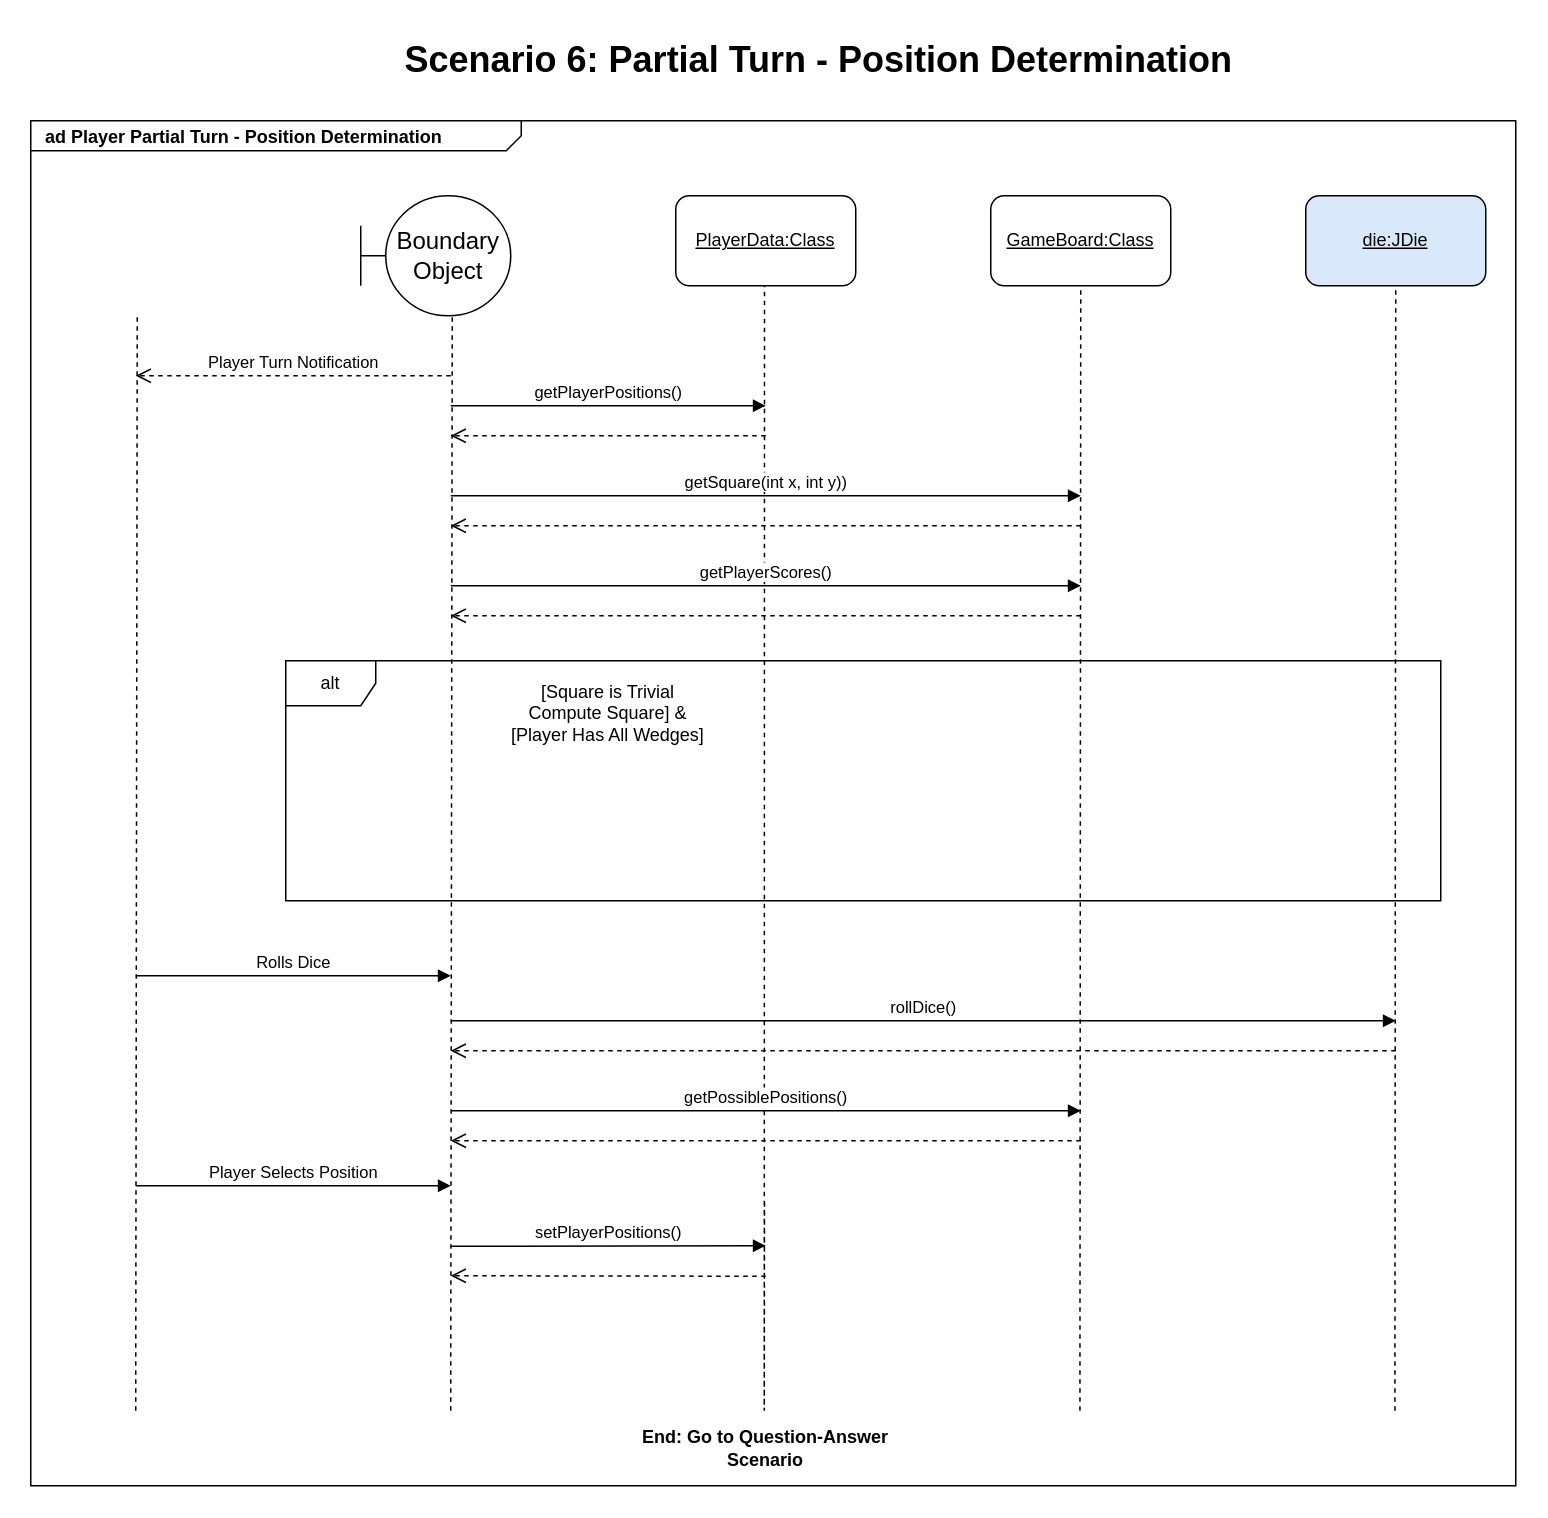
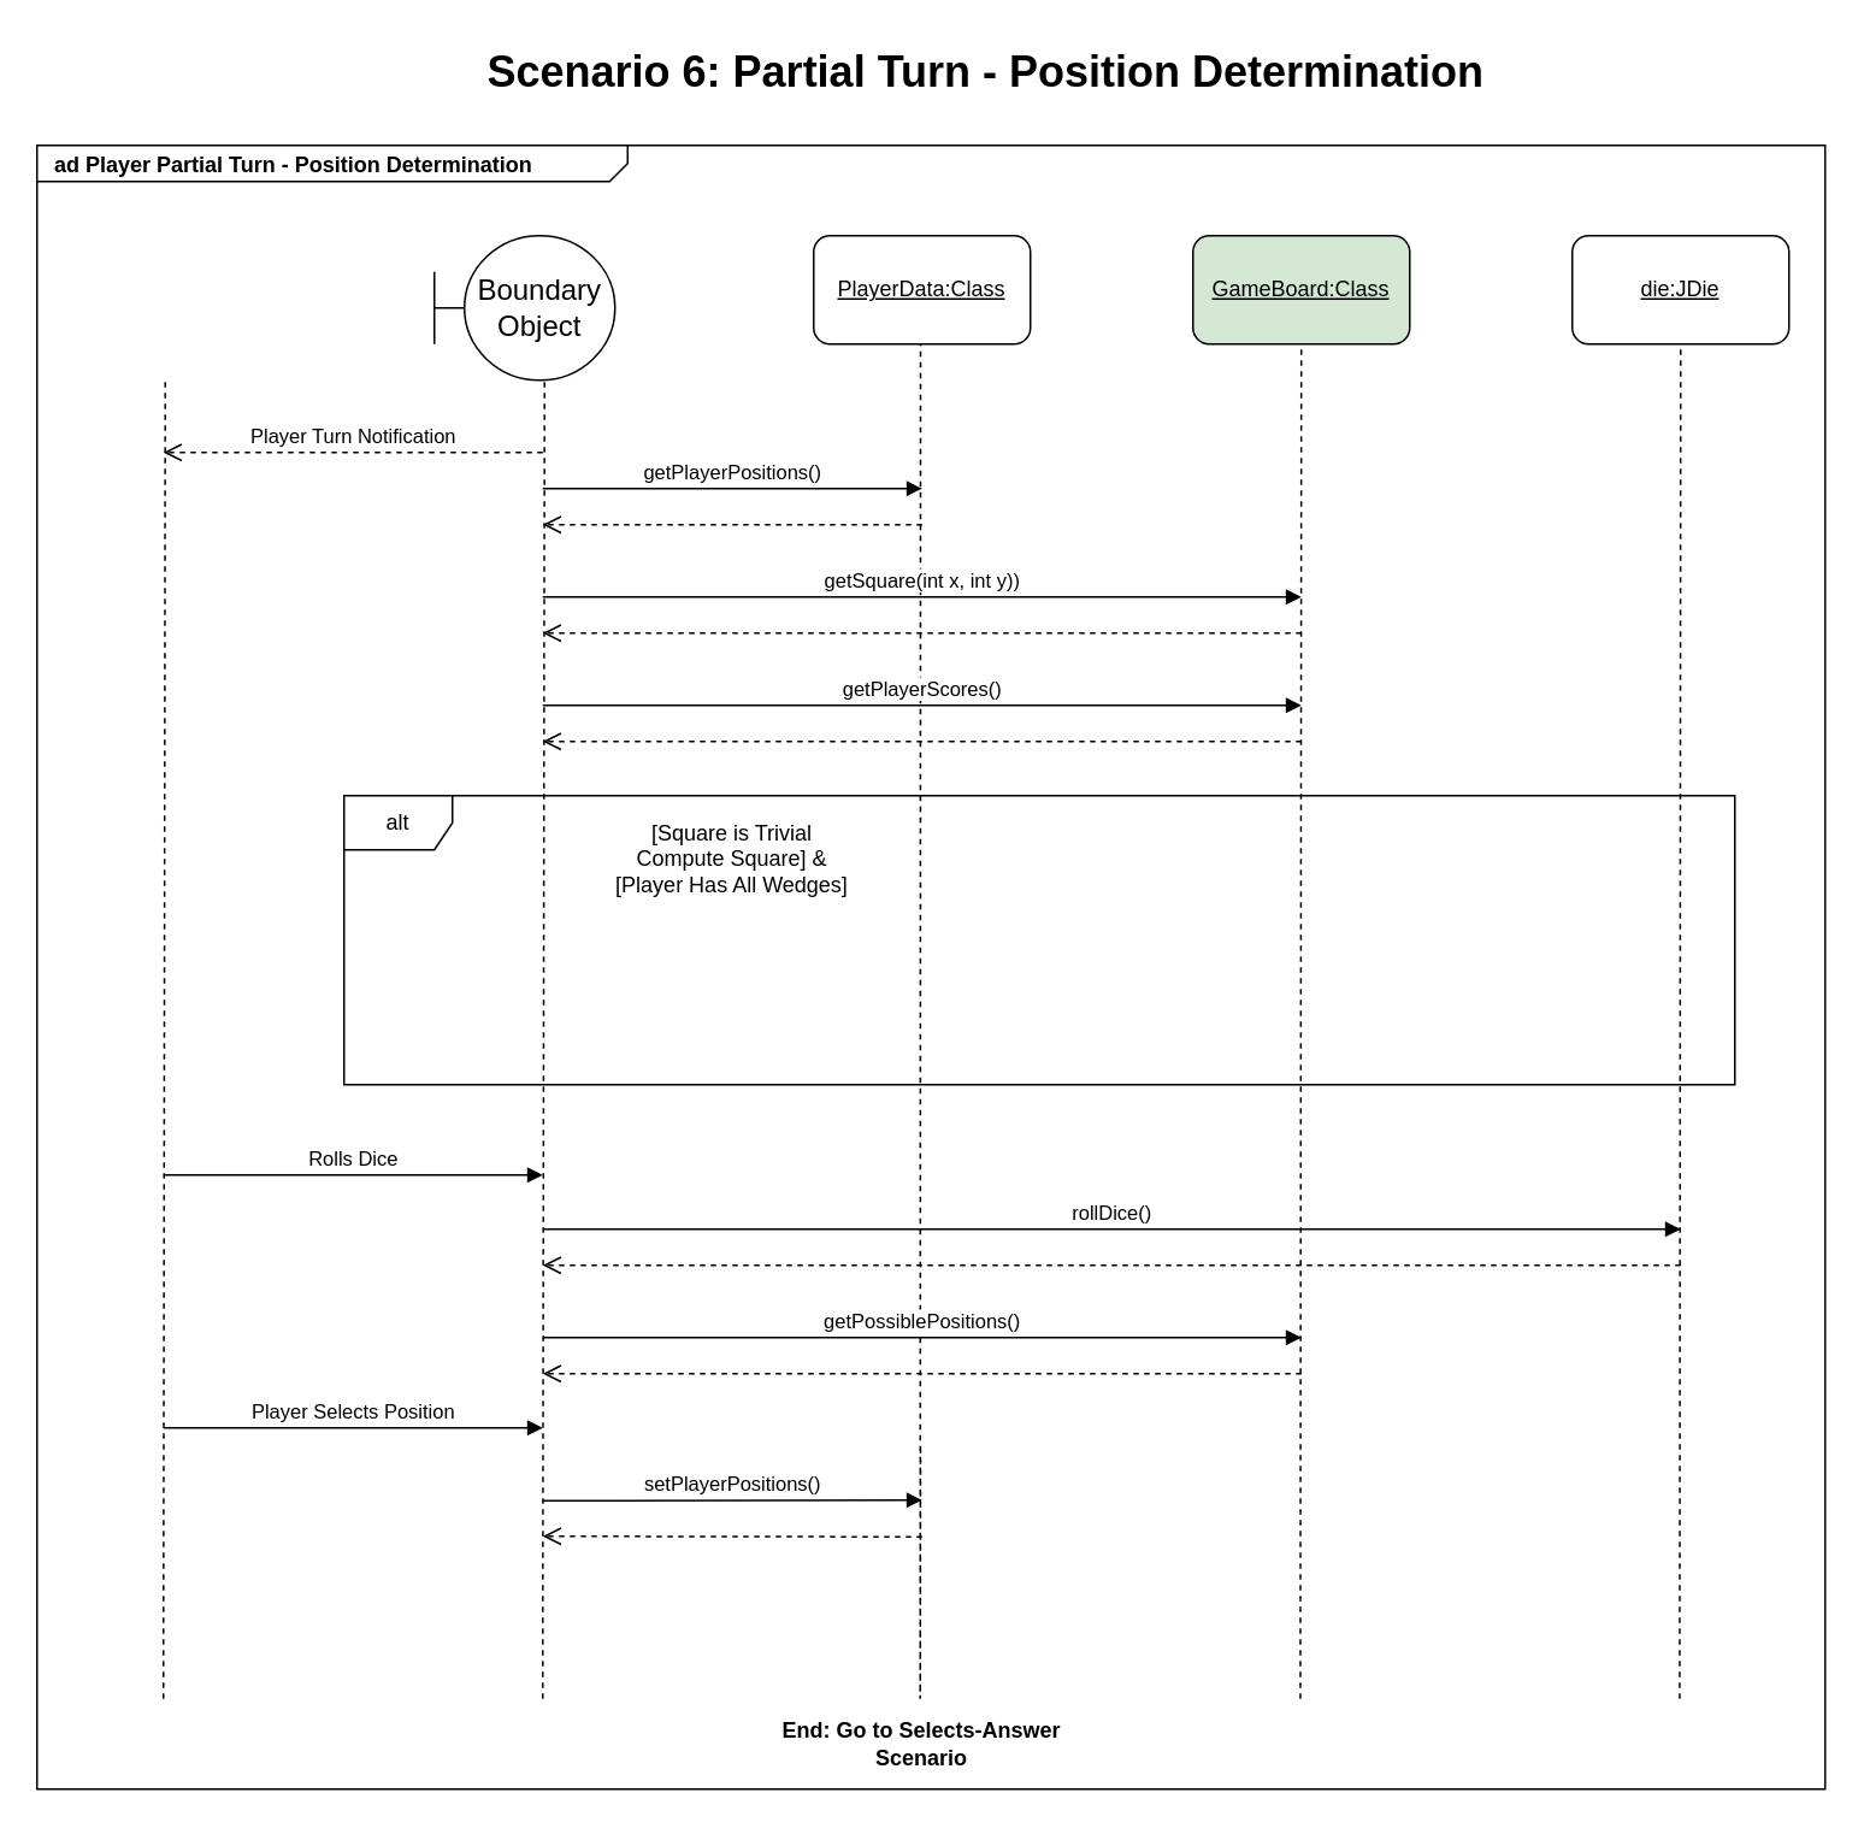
  <mxCell id="0" style=";html=1;" />
  <mxCell id="1" style=";html=1;" parent="0" />
  <mxCell id="2" value="&lt;p style=&quot;margin: 0px ; margin-top: 4px ; margin-left: 10px ; text-align: left&quot;&gt;&lt;b&gt;ad Player Partial Turn - Position Determination&lt;/b&gt;&lt;/p&gt;" style="html=1;strokeWidth=1;shape=mxgraph.sysml.package;html=1;overflow=fill;whiteSpace=wrap;fillColor=none;gradientColor=none;fontSize=12;align=center;labelX=327.64;" parent="1" vertex="1"><mxGeometry x="20" y="80" width="990" height="910" as="geometry" /></mxCell>
  <mxCell id="3" value="Boundary Object" style="shape=umlBoundary;whiteSpace=wrap;html=1;fontSize=16;" parent="1" vertex="1"><mxGeometry x="240" y="130" width="100" height="80" as="geometry" /></mxCell>
  <mxCell id="4" value="&lt;u&gt;PlayerData:Class&lt;/u&gt;" style="rounded=1;whiteSpace=wrap;html=1;" parent="1" vertex="1"><mxGeometry x="450" y="130" width="120" height="60" as="geometry" /></mxCell>
- <mxCell id="5" value="&lt;u&gt;die:JDie&lt;/u&gt;" style="rounded=1;whiteSpace=wrap;html=1;fillColor=#dae8fc;" parent="1" vertex="1"><mxGeometry x="870" y="130" width="120" height="60" as="geometry" /></mxCell>
- <mxCell id="6" value="&lt;u&gt;GameBoard:Class&lt;/u&gt;" style="rounded=1;whiteSpace=wrap;html=1;" parent="1" vertex="1"><mxGeometry x="660" y="130" width="120" height="60" as="geometry" /></mxCell>
+ <mxCell id="5" value="&lt;u&gt;die:JDie&lt;/u&gt;" style="rounded=1;whiteSpace=wrap;html=1;" parent="1" vertex="1"><mxGeometry x="870" y="130" width="120" height="60" as="geometry" /></mxCell>
+ <mxCell id="6" value="&lt;u&gt;GameBoard:Class&lt;/u&gt;" style="rounded=1;whiteSpace=wrap;html=1;fillColor=#d5e8d4;" parent="1" vertex="1"><mxGeometry x="660" y="130" width="120" height="60" as="geometry" /></mxCell>
  <mxCell id="7" value="Scenario 6: Partial Turn - Position Determination" style="text;strokeColor=none;fillColor=none;html=1;fontSize=24;fontStyle=1;verticalAlign=middle;align=center;" parent="1" vertex="1"><mxGeometry x="260" y="20" width="570" height="40" as="geometry" /></mxCell>
  <mxCell id="8" value="" style="endArrow=none;dashed=1;html=1;rounded=0;movable=1;resizable=1;rotatable=1;deletable=1;editable=1;locked=0;connectable=1;exitX=0.05;exitY=0.544;exitDx=0;exitDy=0;exitPerimeter=0;" parent="1" edge="1"><mxGeometry width="50" height="50" relative="1" as="geometry"><mxPoint x="509.17" y="801" as="sourcePoint" /><mxPoint x="509.17" y="190" as="targetPoint" /><Array as="points"><mxPoint x="509" y="940" /></Array></mxGeometry></mxCell>
  <mxCell id="9" value="Player Turn Notification" style="html=1;verticalAlign=bottom;endArrow=open;dashed=1;endSize=8;edgeStyle=elbowEdgeStyle;elbow=vertical;curved=0;rounded=0;" parent="1" edge="1"><mxGeometry relative="1" as="geometry"><mxPoint x="300" y="250" as="sourcePoint" /><mxPoint x="90" y="250" as="targetPoint" /></mxGeometry></mxCell>
  <mxCell id="10" value="getPlayerPositions()" style="html=1;verticalAlign=bottom;endArrow=block;edgeStyle=elbowEdgeStyle;elbow=vertical;curved=0;rounded=0;" parent="1" edge="1"><mxGeometry width="80" relative="1" as="geometry"><mxPoint x="300" y="270" as="sourcePoint" /><mxPoint x="510" y="270" as="targetPoint" /><mxPoint as="offset" /></mxGeometry></mxCell>
  <mxCell id="11" value="" style="html=1;verticalAlign=bottom;endArrow=open;dashed=1;endSize=8;edgeStyle=elbowEdgeStyle;elbow=vertical;curved=0;rounded=0;" parent="1" edge="1"><mxGeometry relative="1" as="geometry"><mxPoint x="510" y="290" as="sourcePoint" /><mxPoint x="300" y="290" as="targetPoint" /><Array as="points" /></mxGeometry></mxCell>
  <mxCell id="12" value="getPlayerScores()" style="html=1;verticalAlign=bottom;endArrow=block;edgeStyle=elbowEdgeStyle;elbow=vertical;curved=0;rounded=0;" parent="1" edge="1"><mxGeometry width="80" relative="1" as="geometry"><mxPoint x="300" y="390" as="sourcePoint" /><mxPoint x="720" y="390" as="targetPoint" /></mxGeometry></mxCell>
  <mxCell id="13" value="" style="html=1;verticalAlign=bottom;endArrow=open;dashed=1;endSize=8;edgeStyle=elbowEdgeStyle;elbow=vertical;curved=0;rounded=0;" parent="1" edge="1"><mxGeometry relative="1" as="geometry"><mxPoint x="720" y="410" as="sourcePoint" /><mxPoint x="300" y="410" as="targetPoint" /><Array as="points" /></mxGeometry></mxCell>
  <mxCell id="14" value="getSquare(int x, int y))" style="html=1;verticalAlign=bottom;endArrow=block;edgeStyle=elbowEdgeStyle;elbow=vertical;curved=0;rounded=0;" parent="1" edge="1"><mxGeometry width="80" relative="1" as="geometry"><mxPoint x="300" y="330" as="sourcePoint" /><mxPoint x="720" y="330" as="targetPoint" /></mxGeometry></mxCell>
  <mxCell id="15" value="" style="html=1;verticalAlign=bottom;endArrow=open;dashed=1;endSize=8;edgeStyle=elbowEdgeStyle;elbow=vertical;curved=0;rounded=0;" parent="1" edge="1"><mxGeometry relative="1" as="geometry"><mxPoint x="720" y="350" as="sourcePoint" /><mxPoint x="300" y="350" as="targetPoint" /><Array as="points" /></mxGeometry></mxCell>
  <mxCell id="16" value="alt" style="shape=umlFrame;whiteSpace=wrap;html=1;pointerEvents=0;" parent="1" vertex="1"><mxGeometry x="190" y="440" width="770" height="160" as="geometry" /></mxCell>
  <mxCell id="17" value="[Square is Trivial Compute Square] &amp;amp; [Player Has All Wedges]" style="text;html=1;strokeColor=none;fillColor=none;align=center;verticalAlign=middle;whiteSpace=wrap;rounded=0;" parent="1" vertex="1"><mxGeometry x="335" y="460" width="140" height="30" as="geometry" /></mxCell>
  <mxCell id="18" value="Rolls Dice" style="html=1;verticalAlign=bottom;endArrow=block;edgeStyle=elbowEdgeStyle;elbow=horizontal;curved=0;rounded=0;" parent="1" edge="1"><mxGeometry width="80" relative="1" as="geometry"><mxPoint x="90" y="650" as="sourcePoint" /><mxPoint x="300" y="650" as="targetPoint" /></mxGeometry></mxCell>
  <mxCell id="19" value="rollDice()" style="html=1;verticalAlign=bottom;endArrow=block;edgeStyle=elbowEdgeStyle;elbow=vertical;curved=0;rounded=0;" parent="1" edge="1"><mxGeometry width="80" relative="1" as="geometry"><mxPoint x="300" y="680" as="sourcePoint" /><mxPoint x="930" y="680" as="targetPoint" /></mxGeometry></mxCell>
  <mxCell id="20" value="" style="html=1;verticalAlign=bottom;endArrow=open;dashed=1;endSize=8;edgeStyle=elbowEdgeStyle;elbow=vertical;curved=0;rounded=0;" parent="1" edge="1"><mxGeometry relative="1" as="geometry"><mxPoint x="930" y="700" as="sourcePoint" /><mxPoint x="300" y="700" as="targetPoint" /><Array as="points" /></mxGeometry></mxCell>
  <mxCell id="21" value="getPossiblePositions()" style="html=1;verticalAlign=bottom;endArrow=block;edgeStyle=elbowEdgeStyle;elbow=vertical;curved=0;rounded=0;" parent="1" edge="1"><mxGeometry x="0.002" width="80" relative="1" as="geometry"><mxPoint x="300" y="740" as="sourcePoint" /><mxPoint x="720" y="740" as="targetPoint" /><mxPoint as="offset" /></mxGeometry></mxCell>
  <mxCell id="22" value="" style="html=1;verticalAlign=bottom;endArrow=open;dashed=1;endSize=8;edgeStyle=elbowEdgeStyle;elbow=vertical;curved=0;rounded=0;" parent="1" edge="1"><mxGeometry relative="1" as="geometry"><mxPoint x="720" y="760" as="sourcePoint" /><mxPoint x="300" y="760" as="targetPoint" /><Array as="points" /></mxGeometry></mxCell>
  <mxCell id="23" value="Player Selects Position" style="html=1;verticalAlign=bottom;endArrow=block;edgeStyle=elbowEdgeStyle;elbow=horizontal;curved=0;rounded=0;" parent="1" edge="1"><mxGeometry width="80" relative="1" as="geometry"><mxPoint x="90" y="790" as="sourcePoint" /><mxPoint x="300" y="790" as="targetPoint" /></mxGeometry></mxCell>
  <mxCell id="24" value="setPlayerPositions()" style="html=1;verticalAlign=bottom;endArrow=block;edgeStyle=elbowEdgeStyle;elbow=vertical;curved=0;rounded=0;" parent="1" edge="1"><mxGeometry width="80" relative="1" as="geometry"><mxPoint x="300" y="830.33" as="sourcePoint" /><mxPoint x="510" y="830.33" as="targetPoint" /><mxPoint as="offset" /></mxGeometry></mxCell>
  <mxCell id="25" value="" style="html=1;verticalAlign=bottom;endArrow=open;dashed=1;endSize=8;edgeStyle=elbowEdgeStyle;elbow=vertical;curved=0;rounded=0;" parent="1" edge="1"><mxGeometry relative="1" as="geometry"><mxPoint x="510" y="850.33" as="sourcePoint" /><mxPoint x="300" y="850.33" as="targetPoint" /><Array as="points" /></mxGeometry></mxCell>
- <mxCell id="26" value="&lt;b&gt;End: Go to Question-Answer Scenario&lt;/b&gt;" style="text;html=1;strokeColor=none;fillColor=none;align=center;verticalAlign=middle;whiteSpace=wrap;rounded=0;" parent="1" vertex="1"><mxGeometry x="425" y="950" width="170" height="30" as="geometry" /></mxCell>
+ <mxCell id="26" value="&lt;b&gt;End: Go to Selects-Answer Scenario&lt;/b&gt;" style="text;html=1;strokeColor=none;fillColor=none;align=center;verticalAlign=middle;whiteSpace=wrap;rounded=0;" parent="1" vertex="1"><mxGeometry x="425" y="950" width="170" height="30" as="geometry" /></mxCell>
  <mxCell id="27" value="" style="endArrow=none;dashed=1;html=1;rounded=0;movable=1;resizable=1;rotatable=1;deletable=1;editable=1;locked=0;connectable=1;exitX=0.28;exitY=0.967;exitDx=0;exitDy=0;exitPerimeter=0;" parent="1" edge="1"><mxGeometry width="50" height="50" relative="1" as="geometry"><mxPoint x="719.47" y="940" as="sourcePoint" /><mxPoint x="720" y="190" as="targetPoint" /><Array as="points"><mxPoint x="719.47" y="920" /><mxPoint x="719.47" y="910" /></Array></mxGeometry></mxCell>
  <mxCell id="28" value="" style="endArrow=none;dashed=1;html=1;rounded=0;movable=1;resizable=1;rotatable=1;deletable=1;editable=1;locked=0;connectable=1;exitX=0.28;exitY=0.967;exitDx=0;exitDy=0;exitPerimeter=0;" parent="1" edge="1"><mxGeometry width="50" height="50" relative="1" as="geometry"><mxPoint x="300" y="940" as="sourcePoint" /><mxPoint x="301" y="210" as="targetPoint" /><Array as="points"><mxPoint x="300" y="920" /><mxPoint x="300" y="910" /></Array></mxGeometry></mxCell>
  <mxCell id="29" value="" style="endArrow=none;dashed=1;html=1;rounded=0;movable=1;resizable=1;rotatable=1;deletable=1;editable=1;locked=0;connectable=1;exitX=0.28;exitY=0.967;exitDx=0;exitDy=0;exitPerimeter=0;" parent="1" edge="1"><mxGeometry width="50" height="50" relative="1" as="geometry"><mxPoint x="929.47" y="940" as="sourcePoint" /><mxPoint x="930" y="190" as="targetPoint" /><Array as="points"><mxPoint x="929.47" y="920" /><mxPoint x="929.47" y="910" /></Array></mxGeometry></mxCell>
  <mxCell id="30" value="" style="endArrow=none;dashed=1;html=1;rounded=0;movable=1;resizable=1;rotatable=1;deletable=1;editable=1;locked=0;connectable=1;exitX=0.28;exitY=0.967;exitDx=0;exitDy=0;exitPerimeter=0;" parent="1" edge="1"><mxGeometry width="50" height="50" relative="1" as="geometry"><mxPoint x="90" y="940" as="sourcePoint" /><mxPoint x="91" y="210" as="targetPoint" /><Array as="points"><mxPoint x="90" y="920" /><mxPoint x="90" y="910" /></Array></mxGeometry></mxCell>
